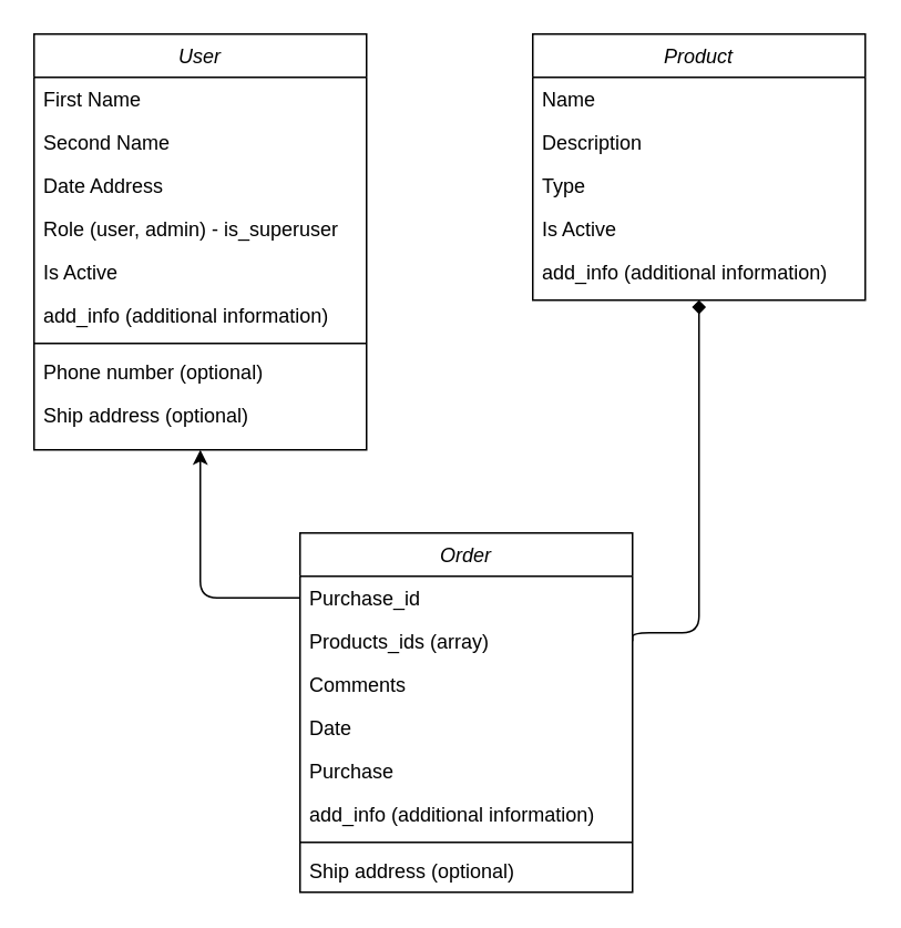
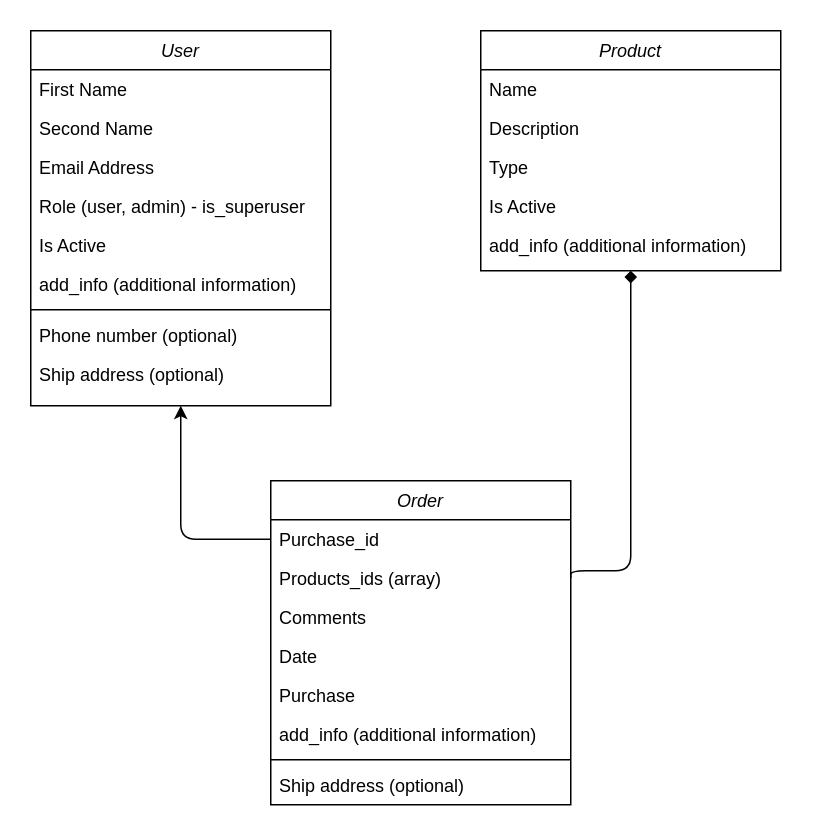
  <mxCell id="0" />
  <mxCell id="1" parent="0" />
  <mxCell id="2" style="swimlane;fontStyle=2;align=center;verticalAlign=top;childLayout=stackLayout;horizontal=1;startSize=26;horizontalStack=0;resizeParent=1;resizeLast=0;collapsible=1;marginBottom=0;rounded=0;shadow=0;strokeWidth=1;" value="User" parent="1" vertex="1"><mxGeometry as="geometry" height="250" width="200" y="20" x="20"><mxRectangle as="alternateBounds" height="26" width="160" y="140" x="230" /></mxGeometry></mxCell>
  <mxCell id="3" style="text;align=left;verticalAlign=top;spacingLeft=4;spacingRight=4;overflow=hidden;rotatable=0;points=[[0,0.5],[1,0.5]];portConstraint=eastwest;" value="First Name" parent="2" vertex="1"><mxGeometry as="geometry" height="26" width="200" y="26" /></mxCell>
  <mxCell id="4" style="text;align=left;verticalAlign=top;spacingLeft=4;spacingRight=4;overflow=hidden;rotatable=0;points=[[0,0.5],[1,0.5]];portConstraint=eastwest;rounded=0;shadow=0;html=0;" value="Second Name" parent="2" vertex="1"><mxGeometry as="geometry" height="26" width="200" y="52" /></mxCell>
- <mxCell id="5" style="text;align=left;verticalAlign=top;spacingLeft=4;spacingRight=4;overflow=hidden;rotatable=0;points=[[0,0.5],[1,0.5]];portConstraint=eastwest;rounded=0;shadow=0;html=0;" value="Date Address" parent="2" vertex="1"><mxGeometry as="geometry" height="26" width="200" y="78" /></mxCell>
+ <mxCell id="5" style="text;align=left;verticalAlign=top;spacingLeft=4;spacingRight=4;overflow=hidden;rotatable=0;points=[[0,0.5],[1,0.5]];portConstraint=eastwest;rounded=0;shadow=0;html=0;" value="Email Address" parent="2" vertex="1"><mxGeometry as="geometry" height="26" width="200" y="78" /></mxCell>
  <mxCell id="6" style="text;align=left;verticalAlign=top;spacingLeft=4;spacingRight=4;overflow=hidden;rotatable=0;points=[[0,0.5],[1,0.5]];portConstraint=eastwest;rounded=0;shadow=0;html=0;" value="Role (user, admin) - is_superuser" parent="2" vertex="1"><mxGeometry as="geometry" height="26" width="200" y="104" /></mxCell>
  <mxCell id="7" style="text;align=left;verticalAlign=top;spacingLeft=4;spacingRight=4;overflow=hidden;rotatable=0;points=[[0,0.5],[1,0.5]];portConstraint=eastwest;rounded=0;shadow=0;html=0;" value="Is Active" parent="2" vertex="1"><mxGeometry as="geometry" height="26" width="200" y="130" /></mxCell>
  <mxCell id="8" style="text;align=left;verticalAlign=top;spacingLeft=4;spacingRight=4;overflow=hidden;rotatable=0;points=[[0,0.5],[1,0.5]];portConstraint=eastwest;rounded=0;shadow=0;html=0;" value="add_info (additional information)" parent="2" vertex="1"><mxGeometry as="geometry" height="26" width="200" y="156" /></mxCell>
  <mxCell id="9" style="line;html=1;strokeWidth=1;align=left;verticalAlign=middle;spacingTop=-1;spacingLeft=3;spacingRight=3;rotatable=0;labelPosition=right;points=[];portConstraint=eastwest;" value="" parent="2" vertex="1"><mxGeometry as="geometry" height="8" width="200" y="182" /></mxCell>
  <mxCell id="10" style="text;align=left;verticalAlign=top;spacingLeft=4;spacingRight=4;overflow=hidden;rotatable=0;points=[[0,0.5],[1,0.5]];portConstraint=eastwest;rounded=0;shadow=0;html=0;" value="Phone number (optional)" parent="2" vertex="1"><mxGeometry as="geometry" height="26" width="200" y="190" /></mxCell>
  <mxCell id="11" style="text;align=left;verticalAlign=top;spacingLeft=4;spacingRight=4;overflow=hidden;rotatable=0;points=[[0,0.5],[1,0.5]];portConstraint=eastwest;rounded=0;shadow=0;html=0;" value="Ship address (optional)" parent="2" vertex="1"><mxGeometry as="geometry" height="26" width="200" y="216" /></mxCell>
  <mxCell id="12" style="swimlane;fontStyle=2;align=center;verticalAlign=top;childLayout=stackLayout;horizontal=1;startSize=26;horizontalStack=0;resizeParent=1;resizeLast=0;collapsible=1;marginBottom=0;rounded=0;shadow=0;strokeWidth=1;" value="Product" parent="1" vertex="1"><mxGeometry as="geometry" height="160" width="200" y="20" x="320"><mxRectangle as="alternateBounds" height="26" width="160" y="140" x="230" /></mxGeometry></mxCell>
  <mxCell id="13" style="text;align=left;verticalAlign=top;spacingLeft=4;spacingRight=4;overflow=hidden;rotatable=0;points=[[0,0.5],[1,0.5]];portConstraint=eastwest;" value="Name" parent="12" vertex="1"><mxGeometry as="geometry" height="26" width="200" y="26" /></mxCell>
  <mxCell id="14" style="text;align=left;verticalAlign=top;spacingLeft=4;spacingRight=4;overflow=hidden;rotatable=0;points=[[0,0.5],[1,0.5]];portConstraint=eastwest;rounded=0;shadow=0;html=0;" value="Description" parent="12" vertex="1"><mxGeometry as="geometry" height="26" width="200" y="52" /></mxCell>
  <mxCell id="15" style="text;align=left;verticalAlign=top;spacingLeft=4;spacingRight=4;overflow=hidden;rotatable=0;points=[[0,0.5],[1,0.5]];portConstraint=eastwest;rounded=0;shadow=0;html=0;" value="Type" parent="12" vertex="1"><mxGeometry as="geometry" height="26" width="200" y="78" /></mxCell>
  <mxCell id="16" style="text;align=left;verticalAlign=top;spacingLeft=4;spacingRight=4;overflow=hidden;rotatable=0;points=[[0,0.5],[1,0.5]];portConstraint=eastwest;rounded=0;shadow=0;html=0;" value="Is Active" parent="12" vertex="1"><mxGeometry as="geometry" height="26" width="200" y="104" /></mxCell>
  <mxCell id="17" style="text;align=left;verticalAlign=top;spacingLeft=4;spacingRight=4;overflow=hidden;rotatable=0;points=[[0,0.5],[1,0.5]];portConstraint=eastwest;rounded=0;shadow=0;html=0;" value="add_info (additional information)" parent="12" vertex="1"><mxGeometry as="geometry" height="26" width="200" y="130" /></mxCell>
  <mxCell id="18" style="edgeStyle=elbowEdgeStyle;elbow=vertical;endArrow=classic;html=1;exitX=0;exitY=0.5;exitDx=0;exitDy=0;entryX=0.5;entryY=1;entryDx=0;entryDy=0;" value="" parent="1" edge="1" target="2" source="21"><mxGeometry as="geometry" height="50" width="50" relative="1"><mxPoint as="sourcePoint" y="330" x="330" /><mxPoint as="targetPoint" y="280" x="380" /><Array as="points"><mxPoint y="359" x="170" /></Array></mxGeometry></mxCell>
  <mxCell id="19" style="edgeStyle=elbowEdgeStyle;elbow=vertical;endArrow=diamond;html=1;exitX=1;exitY=0.5;exitDx=0;exitDy=0;entryX=0.5;entryY=1;entryDx=0;entryDy=0;" value="" parent="1" edge="1" target="12" source="22"><mxGeometry as="geometry" height="50" width="50" relative="1"><mxPoint as="sourcePoint" y="330" x="330" /><mxPoint as="targetPoint" y="280" x="380" /><Array as="points"><mxPoint y="380" x="420" /></Array></mxGeometry></mxCell>
  <mxCell id="20" style="swimlane;fontStyle=2;align=center;verticalAlign=top;childLayout=stackLayout;horizontal=1;startSize=26;horizontalStack=0;resizeParent=1;resizeLast=0;collapsible=1;marginBottom=0;rounded=0;shadow=0;strokeWidth=1;" value="Order" parent="1" vertex="1"><mxGeometry as="geometry" height="216" width="200" y="320" x="180"><mxRectangle as="alternateBounds" height="26" width="160" y="140" x="230" /></mxGeometry></mxCell>
  <mxCell id="21" style="text;align=left;verticalAlign=top;spacingLeft=4;spacingRight=4;overflow=hidden;rotatable=0;points=[[0,0.5],[1,0.5]];portConstraint=eastwest;" value="Purchase_id" parent="20" vertex="1"><mxGeometry as="geometry" height="26" width="200" y="26" /></mxCell>
  <mxCell id="22" style="text;align=left;verticalAlign=top;spacingLeft=4;spacingRight=4;overflow=hidden;rotatable=0;points=[[0,0.5],[1,0.5]];portConstraint=eastwest;rounded=0;shadow=0;html=0;" value="Products_ids (array)" parent="20" vertex="1"><mxGeometry as="geometry" height="26" width="200" y="52" /></mxCell>
  <mxCell id="23" style="text;align=left;verticalAlign=top;spacingLeft=4;spacingRight=4;overflow=hidden;rotatable=0;points=[[0,0.5],[1,0.5]];portConstraint=eastwest;rounded=0;shadow=0;html=0;" value="Comments" parent="20" vertex="1"><mxGeometry as="geometry" height="26" width="200" y="78" /></mxCell>
  <mxCell id="24" style="text;align=left;verticalAlign=top;spacingLeft=4;spacingRight=4;overflow=hidden;rotatable=0;points=[[0,0.5],[1,0.5]];portConstraint=eastwest;rounded=0;shadow=0;html=0;" value="Date" parent="20" vertex="1"><mxGeometry as="geometry" height="26" width="200" y="104" /></mxCell>
  <mxCell id="25" style="text;align=left;verticalAlign=top;spacingLeft=4;spacingRight=4;overflow=hidden;rotatable=0;points=[[0,0.5],[1,0.5]];portConstraint=eastwest;rounded=0;shadow=0;html=0;" value="Purchase" parent="20" vertex="1"><mxGeometry as="geometry" height="26" width="200" y="130" /></mxCell>
  <mxCell id="26" style="text;align=left;verticalAlign=top;spacingLeft=4;spacingRight=4;overflow=hidden;rotatable=0;points=[[0,0.5],[1,0.5]];portConstraint=eastwest;rounded=0;shadow=0;html=0;" value="add_info (additional information)" parent="20" vertex="1"><mxGeometry as="geometry" height="26" width="200" y="156" /></mxCell>
  <mxCell id="27" style="line;html=1;strokeWidth=1;align=left;verticalAlign=middle;spacingTop=-1;spacingLeft=3;spacingRight=3;rotatable=0;labelPosition=right;points=[];portConstraint=eastwest;" value="" parent="20" vertex="1"><mxGeometry as="geometry" height="8" width="200" y="182" /></mxCell>
  <mxCell id="28" style="text;align=left;verticalAlign=top;spacingLeft=4;spacingRight=4;overflow=hidden;rotatable=0;points=[[0,0.5],[1,0.5]];portConstraint=eastwest;rounded=0;shadow=0;html=0;" value="Ship address (optional)" parent="20" vertex="1"><mxGeometry as="geometry" height="26" width="200" y="190" /></mxCell>
